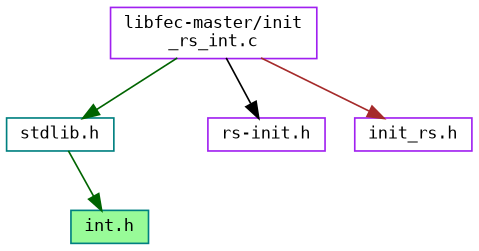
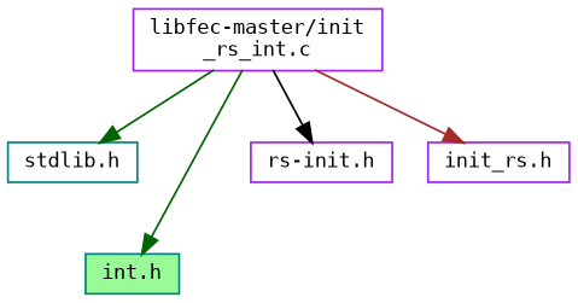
  digraph {
    fontname="DejaVu Sans Mono"
    node [color=purple fillcolor=white fontname="DejaVu Sans Mono" fontsize=10 shape=record style=filled]
    edge [color=darkgreen fontname="DejaVu Sans Mono" fontsize=10 labelfontname=Helvetica labelfontsize=10 style=solid]
    n1 [fontcolor=black height=0.2 label="libfec-master/init\l_rs_int.c" width=0.4]
    n2 [color=teal height=0.2 label="stdlib.h" width=0.4]
    n3 [color=teal fillcolor=palegreen height=0.2 label="int.h" width=0.4]
    n4 [height=0.2 label="rs-init.h" width=0.4]
    n5 [height=0.2 label="init_rs.h" width=0.4]
    n1 -> n2
-   n2 -> n3
+   n1 -> n3
    n1 -> n4 [color=black]
    n1 -> n5 [color=brown]
  }
